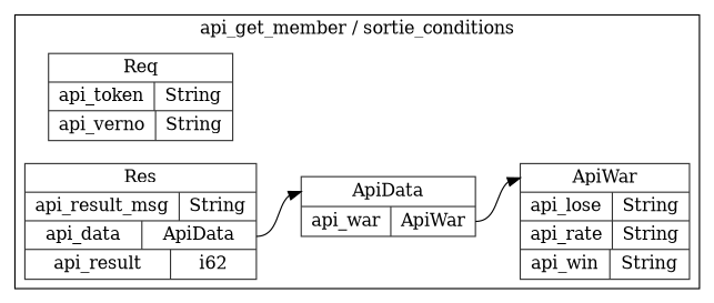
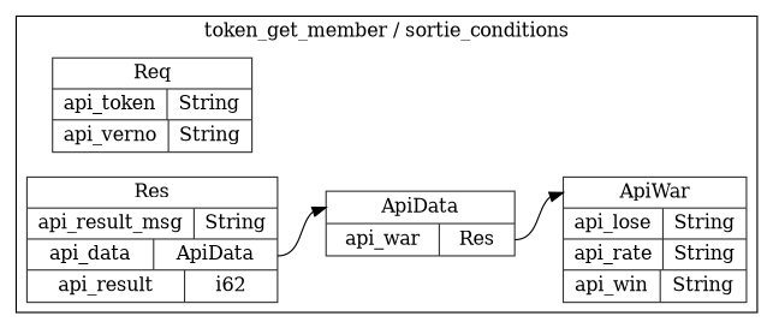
  digraph {
    rankdir=LR
    node [color=gray20 shape=record style=solid]
    n1 [label="<Req> Req  | { api_token | <api_token> String } | { api_verno | <api_verno> String }"]
    n2 [label="<Res> Res  | { api_result_msg | <api_result_msg> String } | { api_data | <api_data> ApiData } | { api_result | <api_result> i62 }"]
-   n3 [label="<ApiData> ApiData  | { api_war | <api_war> ApiWar }"]
+   n3 [label="<ApiData> ApiData  | { api_war | <api_war> Res }"]
    n4 [label="<ApiWar> ApiWar  | { api_lose | <api_lose> String } | { api_rate | <api_rate> String } | { api_win | <api_win> String }"]
    subgraph cluster_1 {
-     label="api_get_member / sortie_conditions"
+     label="token_get_member / sortie_conditions"
      n1
      n2
      n3
      n4
    }
    n2 -> n3 [headport="ApiData:w" tailport="api_data:e"]
    n3 -> n4 [headport="ApiWar:w" tailport="api_war:e"]
  }
